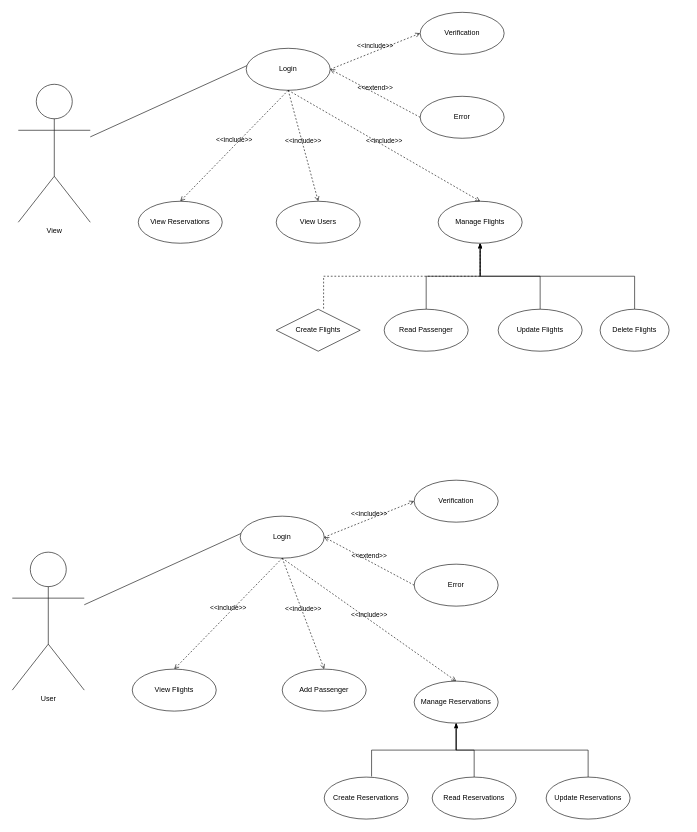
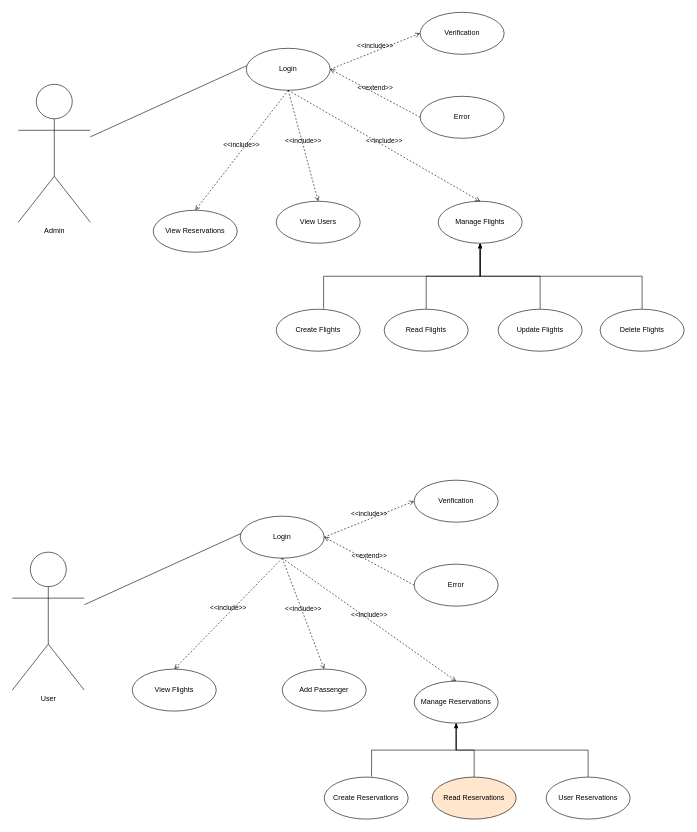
  <mxCell id="0" />
  <mxCell id="1" parent="0" />
  <mxCell id="2" style="rounded=0;orthogonalLoop=1;jettySize=auto;html=1;entryX=0.007;entryY=0.414;entryDx=0;entryDy=0;entryPerimeter=0;startArrow=none;startFill=0;startSize=15;endArrow=none;endFill=0;strokeWidth=1;" parent="1" source="3" target="14" edge="1"><mxGeometry relative="1" as="geometry" /></mxCell>
- <mxCell id="3" value="View" style="shape=umlActor;verticalLabelPosition=bottom;verticalAlign=top;html=1;" parent="1" vertex="1"><mxGeometry x="30" y="140" width="120" height="230" as="geometry" /></mxCell>
+ <mxCell id="3" value="Admin" style="shape=umlActor;verticalLabelPosition=bottom;verticalAlign=top;html=1;" parent="1" vertex="1"><mxGeometry x="30" y="140" width="120" height="230" as="geometry" /></mxCell>
  <mxCell id="4" value="Manage Flights" style="ellipse;whiteSpace=wrap;html=1;" parent="1" vertex="1"><mxGeometry x="730" y="335" width="140" height="70" as="geometry" /></mxCell>
- <mxCell id="5" style="edgeStyle=orthogonalEdgeStyle;rounded=0;orthogonalLoop=1;jettySize=auto;html=1;startArrow=none;startFill=0;startSize=15;endArrow=classicThin;endFill=1;strokeWidth=1;exitX=0.564;exitY=-0.014;exitDx=0;exitDy=0;exitPerimeter=0;dashed=1;" parent="1" source="6" target="4" edge="1"><mxGeometry relative="1" as="geometry" /></mxCell>
- <mxCell id="6" value="Create Flights" style="rhombus;whiteSpace=wrap;html=1;" parent="1" vertex="1"><mxGeometry x="460" y="515" width="140" height="70" as="geometry" /></mxCell>
+ <mxCell id="5" style="edgeStyle=orthogonalEdgeStyle;rounded=0;orthogonalLoop=1;jettySize=auto;html=1;startArrow=none;startFill=0;startSize=15;endArrow=classicThin;endFill=1;strokeWidth=1;exitX=0.564;exitY=-0.014;exitDx=0;exitDy=0;exitPerimeter=0;" parent="1" source="6" target="4" edge="1"><mxGeometry relative="1" as="geometry" /></mxCell>
+ <mxCell id="6" value="Create Flights" style="ellipse;whiteSpace=wrap;html=1;" parent="1" vertex="1"><mxGeometry x="460" y="515" width="140" height="70" as="geometry" /></mxCell>
  <mxCell id="7" style="edgeStyle=orthogonalEdgeStyle;rounded=0;orthogonalLoop=1;jettySize=auto;html=1;startArrow=none;startFill=0;startSize=15;endArrow=classicThin;endFill=1;strokeWidth=1;" parent="1" source="8" target="4" edge="1"><mxGeometry relative="1" as="geometry" /></mxCell>
- <mxCell id="8" value="Read Passenger" style="ellipse;whiteSpace=wrap;html=1;" parent="1" vertex="1"><mxGeometry x="640" y="515" width="140" height="70" as="geometry" /></mxCell>
+ <mxCell id="8" value="Read Flights" style="ellipse;whiteSpace=wrap;html=1;" parent="1" vertex="1"><mxGeometry x="640" y="515" width="140" height="70" as="geometry" /></mxCell>
  <mxCell id="9" style="edgeStyle=orthogonalEdgeStyle;rounded=0;orthogonalLoop=1;jettySize=auto;html=1;startArrow=none;startFill=0;startSize=15;endArrow=classicThin;endFill=1;strokeWidth=1;" parent="1" source="10" target="4" edge="1"><mxGeometry relative="1" as="geometry" /></mxCell>
  <mxCell id="10" value="Update Flights" style="ellipse;whiteSpace=wrap;html=1;" parent="1" vertex="1"><mxGeometry x="830" y="515" width="140" height="70" as="geometry" /></mxCell>
  <mxCell id="11" style="edgeStyle=orthogonalEdgeStyle;rounded=0;orthogonalLoop=1;jettySize=auto;html=1;entryX=0.5;entryY=1;entryDx=0;entryDy=0;startArrow=none;startFill=0;startSize=15;endArrow=classicThin;endFill=1;strokeWidth=1;exitX=0.5;exitY=0;exitDx=0;exitDy=0;" parent="1" source="12" target="4" edge="1"><mxGeometry relative="1" as="geometry" /></mxCell>
- <mxCell id="12" value="Delete Flights" style="ellipse;whiteSpace=wrap;html=1;" parent="1" vertex="1"><mxGeometry x="1000" y="515" width="115" height="70" as="geometry" /></mxCell>
- <mxCell id="13" value="View Reservations" style="ellipse;whiteSpace=wrap;html=1;" parent="1" vertex="1"><mxGeometry x="230" y="335" width="140" height="70" as="geometry" /></mxCell>
+ <mxCell id="12" value="Delete Flights" style="ellipse;whiteSpace=wrap;html=1;" parent="1" vertex="1"><mxGeometry x="1000" y="515" width="140" height="70" as="geometry" /></mxCell>
+ <mxCell id="13" value="View Reservations" style="ellipse;whiteSpace=wrap;html=1;" parent="1" vertex="1"><mxGeometry x="255" y="350" width="140" height="70" as="geometry" /></mxCell>
  <mxCell id="14" value="Login" style="ellipse;whiteSpace=wrap;html=1;" parent="1" vertex="1"><mxGeometry x="410" y="80" width="140" height="70" as="geometry" /></mxCell>
  <mxCell id="15" value="Verification" style="ellipse;whiteSpace=wrap;html=1;" parent="1" vertex="1"><mxGeometry x="700" y="20" width="140" height="70" as="geometry" /></mxCell>
  <mxCell id="16" value="Error" style="ellipse;whiteSpace=wrap;html=1;" parent="1" vertex="1"><mxGeometry x="700" y="160" width="140" height="70" as="geometry" /></mxCell>
  <mxCell id="17" value="&amp;lt;&amp;lt;include&amp;gt;&amp;gt;" style="html=1;verticalAlign=bottom;labelBackgroundColor=none;endArrow=open;endFill=0;dashed=1;strokeWidth=1;exitX=1;exitY=0.5;exitDx=0;exitDy=0;entryX=0;entryY=0.5;entryDx=0;entryDy=0;" parent="1" source="14" target="15" edge="1"><mxGeometry width="160" relative="1" as="geometry"><mxPoint x="460" y="320" as="sourcePoint" /><mxPoint x="620" y="320" as="targetPoint" /></mxGeometry></mxCell>
  <mxCell id="18" value="&amp;lt;&amp;lt;extend&amp;gt;&amp;gt;" style="html=1;verticalAlign=bottom;labelBackgroundColor=none;endArrow=open;endFill=0;dashed=1;strokeWidth=1;entryX=1;entryY=0.5;entryDx=0;entryDy=0;exitX=0;exitY=0.5;exitDx=0;exitDy=0;" parent="1" source="16" target="14" edge="1"><mxGeometry width="160" relative="1" as="geometry"><mxPoint x="450" y="250" as="sourcePoint" /><mxPoint x="620" y="320" as="targetPoint" /></mxGeometry></mxCell>
  <mxCell id="19" value="&amp;lt;&amp;lt;include&amp;gt;&amp;gt;" style="html=1;verticalAlign=bottom;labelBackgroundColor=none;endArrow=open;endFill=0;dashed=1;strokeWidth=1;exitX=0.5;exitY=1;exitDx=0;exitDy=0;entryX=0.5;entryY=0;entryDx=0;entryDy=0;" parent="1" source="14" target="4" edge="1"><mxGeometry width="160" relative="1" as="geometry"><mxPoint x="460" y="320" as="sourcePoint" /><mxPoint x="620" y="320" as="targetPoint" /></mxGeometry></mxCell>
  <mxCell id="20" value="&amp;lt;&amp;lt;include&amp;gt;&amp;gt;" style="html=1;verticalAlign=bottom;labelBackgroundColor=none;endArrow=open;endFill=0;dashed=1;strokeWidth=1;exitX=0.5;exitY=1;exitDx=0;exitDy=0;entryX=0.5;entryY=0;entryDx=0;entryDy=0;" parent="1" source="14" target="13" edge="1"><mxGeometry width="160" relative="1" as="geometry"><mxPoint x="490" y="160" as="sourcePoint" /><mxPoint x="670" y="330" as="targetPoint" /></mxGeometry></mxCell>
  <mxCell id="21" style="rounded=0;orthogonalLoop=1;jettySize=auto;html=1;entryX=0.007;entryY=0.414;entryDx=0;entryDy=0;entryPerimeter=0;startArrow=none;startFill=0;startSize=15;endArrow=none;endFill=0;strokeWidth=1;" parent="1" source="22" target="31" edge="1"><mxGeometry relative="1" as="geometry" /></mxCell>
  <mxCell id="22" value="User" style="shape=umlActor;verticalLabelPosition=bottom;verticalAlign=top;html=1;" parent="1" vertex="1"><mxGeometry x="20" y="920" width="120" height="230" as="geometry" /></mxCell>
  <mxCell id="23" value="Manage Reservations" style="ellipse;whiteSpace=wrap;html=1;" parent="1" vertex="1"><mxGeometry x="690" y="1135" width="140" height="70" as="geometry" /></mxCell>
  <mxCell id="24" style="edgeStyle=orthogonalEdgeStyle;rounded=0;orthogonalLoop=1;jettySize=auto;html=1;startArrow=none;startFill=0;startSize=15;endArrow=classicThin;endFill=1;strokeWidth=1;exitX=0.564;exitY=-0.014;exitDx=0;exitDy=0;exitPerimeter=0;" parent="1" source="25" target="23" edge="1"><mxGeometry relative="1" as="geometry" /></mxCell>
  <mxCell id="25" value="Create Reservations" style="ellipse;whiteSpace=wrap;html=1;" parent="1" vertex="1"><mxGeometry x="540" y="1295" width="140" height="70" as="geometry" /></mxCell>
  <mxCell id="26" style="edgeStyle=orthogonalEdgeStyle;rounded=0;orthogonalLoop=1;jettySize=auto;html=1;startArrow=none;startFill=0;startSize=15;endArrow=classicThin;endFill=1;strokeWidth=1;" parent="1" source="27" target="23" edge="1"><mxGeometry relative="1" as="geometry" /></mxCell>
- <mxCell id="27" value="Read Reservations" style="ellipse;whiteSpace=wrap;html=1;" parent="1" vertex="1"><mxGeometry x="720" y="1295" width="140" height="70" as="geometry" /></mxCell>
+ <mxCell id="27" value="Read Reservations" style="ellipse;whiteSpace=wrap;html=1;fillColor=#ffe6cc;" parent="1" vertex="1"><mxGeometry x="720" y="1295" width="140" height="70" as="geometry" /></mxCell>
  <mxCell id="28" style="edgeStyle=orthogonalEdgeStyle;rounded=0;orthogonalLoop=1;jettySize=auto;html=1;startArrow=none;startFill=0;startSize=15;endArrow=classicThin;endFill=1;strokeWidth=1;exitX=0.5;exitY=0;exitDx=0;exitDy=0;" parent="1" source="29" target="23" edge="1"><mxGeometry relative="1" as="geometry" /></mxCell>
- <mxCell id="29" value="Update Reservations" style="ellipse;whiteSpace=wrap;html=1;" parent="1" vertex="1"><mxGeometry x="910" y="1295" width="140" height="70" as="geometry" /></mxCell>
+ <mxCell id="29" value="User Reservations" style="ellipse;whiteSpace=wrap;html=1;" parent="1" vertex="1"><mxGeometry x="910" y="1295" width="140" height="70" as="geometry" /></mxCell>
  <mxCell id="30" value="View Flights" style="ellipse;whiteSpace=wrap;html=1;" parent="1" vertex="1"><mxGeometry x="220" y="1115" width="140" height="70" as="geometry" /></mxCell>
  <mxCell id="31" value="Login" style="ellipse;whiteSpace=wrap;html=1;" parent="1" vertex="1"><mxGeometry x="400" y="860" width="140" height="70" as="geometry" /></mxCell>
  <mxCell id="32" value="Verification" style="ellipse;whiteSpace=wrap;html=1;" parent="1" vertex="1"><mxGeometry x="690" y="800" width="140" height="70" as="geometry" /></mxCell>
  <mxCell id="33" value="Error" style="ellipse;whiteSpace=wrap;html=1;" parent="1" vertex="1"><mxGeometry x="690" y="940" width="140" height="70" as="geometry" /></mxCell>
  <mxCell id="34" value="&amp;lt;&amp;lt;include&amp;gt;&amp;gt;" style="html=1;verticalAlign=bottom;labelBackgroundColor=none;endArrow=open;endFill=0;dashed=1;strokeWidth=1;exitX=1;exitY=0.5;exitDx=0;exitDy=0;entryX=0;entryY=0.5;entryDx=0;entryDy=0;" parent="1" source="31" target="32" edge="1"><mxGeometry width="160" relative="1" as="geometry"><mxPoint x="450" y="1100" as="sourcePoint" /><mxPoint x="610" y="1100" as="targetPoint" /></mxGeometry></mxCell>
  <mxCell id="35" value="&amp;lt;&amp;lt;extend&amp;gt;&amp;gt;" style="html=1;verticalAlign=bottom;labelBackgroundColor=none;endArrow=open;endFill=0;dashed=1;strokeWidth=1;entryX=1;entryY=0.5;entryDx=0;entryDy=0;exitX=0;exitY=0.5;exitDx=0;exitDy=0;" parent="1" source="33" target="31" edge="1"><mxGeometry width="160" relative="1" as="geometry"><mxPoint x="440" y="1030" as="sourcePoint" /><mxPoint x="610" y="1100" as="targetPoint" /></mxGeometry></mxCell>
  <mxCell id="36" value="&amp;lt;&amp;lt;include&amp;gt;&amp;gt;" style="html=1;verticalAlign=bottom;labelBackgroundColor=none;endArrow=open;endFill=0;dashed=1;strokeWidth=1;exitX=0.5;exitY=1;exitDx=0;exitDy=0;entryX=0.5;entryY=0;entryDx=0;entryDy=0;" parent="1" source="31" target="23" edge="1"><mxGeometry width="160" relative="1" as="geometry"><mxPoint x="450" y="1100" as="sourcePoint" /><mxPoint x="610" y="1100" as="targetPoint" /></mxGeometry></mxCell>
  <mxCell id="37" value="&amp;lt;&amp;lt;include&amp;gt;&amp;gt;" style="html=1;verticalAlign=bottom;labelBackgroundColor=none;endArrow=open;endFill=0;dashed=1;strokeWidth=1;exitX=0.5;exitY=1;exitDx=0;exitDy=0;entryX=0.5;entryY=0;entryDx=0;entryDy=0;" parent="1" source="31" target="30" edge="1"><mxGeometry width="160" relative="1" as="geometry"><mxPoint x="480" y="940" as="sourcePoint" /><mxPoint x="660" y="1110" as="targetPoint" /></mxGeometry></mxCell>
  <mxCell id="38" value="Add Passenger" style="ellipse;whiteSpace=wrap;html=1;" parent="1" vertex="1"><mxGeometry x="470" y="1115" width="140" height="70" as="geometry" /></mxCell>
  <mxCell id="39" value="&amp;lt;&amp;lt;include&amp;gt;&amp;gt;" style="html=1;verticalAlign=bottom;labelBackgroundColor=none;endArrow=open;endFill=0;dashed=1;strokeWidth=1;exitX=0.5;exitY=1;exitDx=0;exitDy=0;entryX=0.5;entryY=0;entryDx=0;entryDy=0;" parent="1" source="31" target="38" edge="1"><mxGeometry width="160" relative="1" as="geometry"><mxPoint x="500" y="1080" as="sourcePoint" /><mxPoint x="690" y="1260" as="targetPoint" /></mxGeometry></mxCell>
  <mxCell id="40" value="View Users" style="ellipse;whiteSpace=wrap;html=1;" parent="1" vertex="1"><mxGeometry x="460" y="335" width="140" height="70" as="geometry" /></mxCell>
  <mxCell id="41" value="&amp;lt;&amp;lt;include&amp;gt;&amp;gt;" style="html=1;verticalAlign=bottom;labelBackgroundColor=none;endArrow=open;endFill=0;dashed=1;strokeWidth=1;entryX=0.5;entryY=0;entryDx=0;entryDy=0;" parent="1" target="40" edge="1"><mxGeometry width="160" relative="1" as="geometry"><mxPoint x="480" y="150" as="sourcePoint" /><mxPoint x="310" y="345" as="targetPoint" /></mxGeometry></mxCell>
